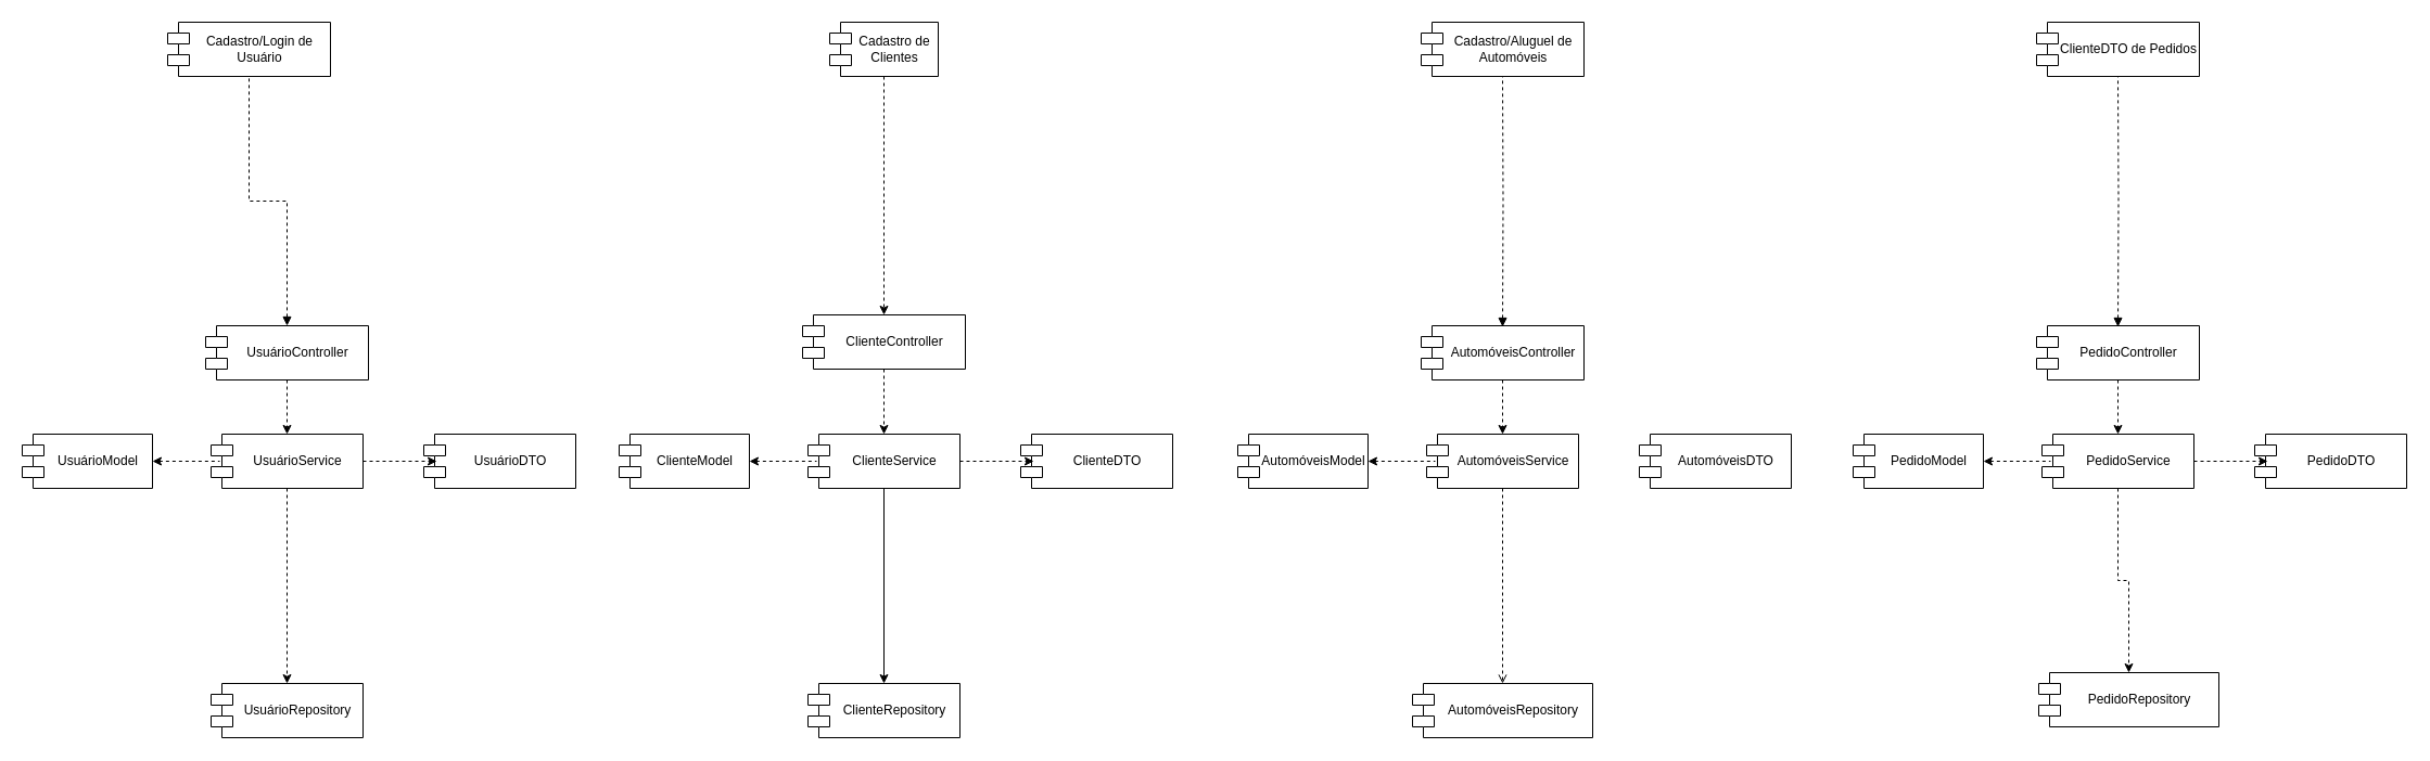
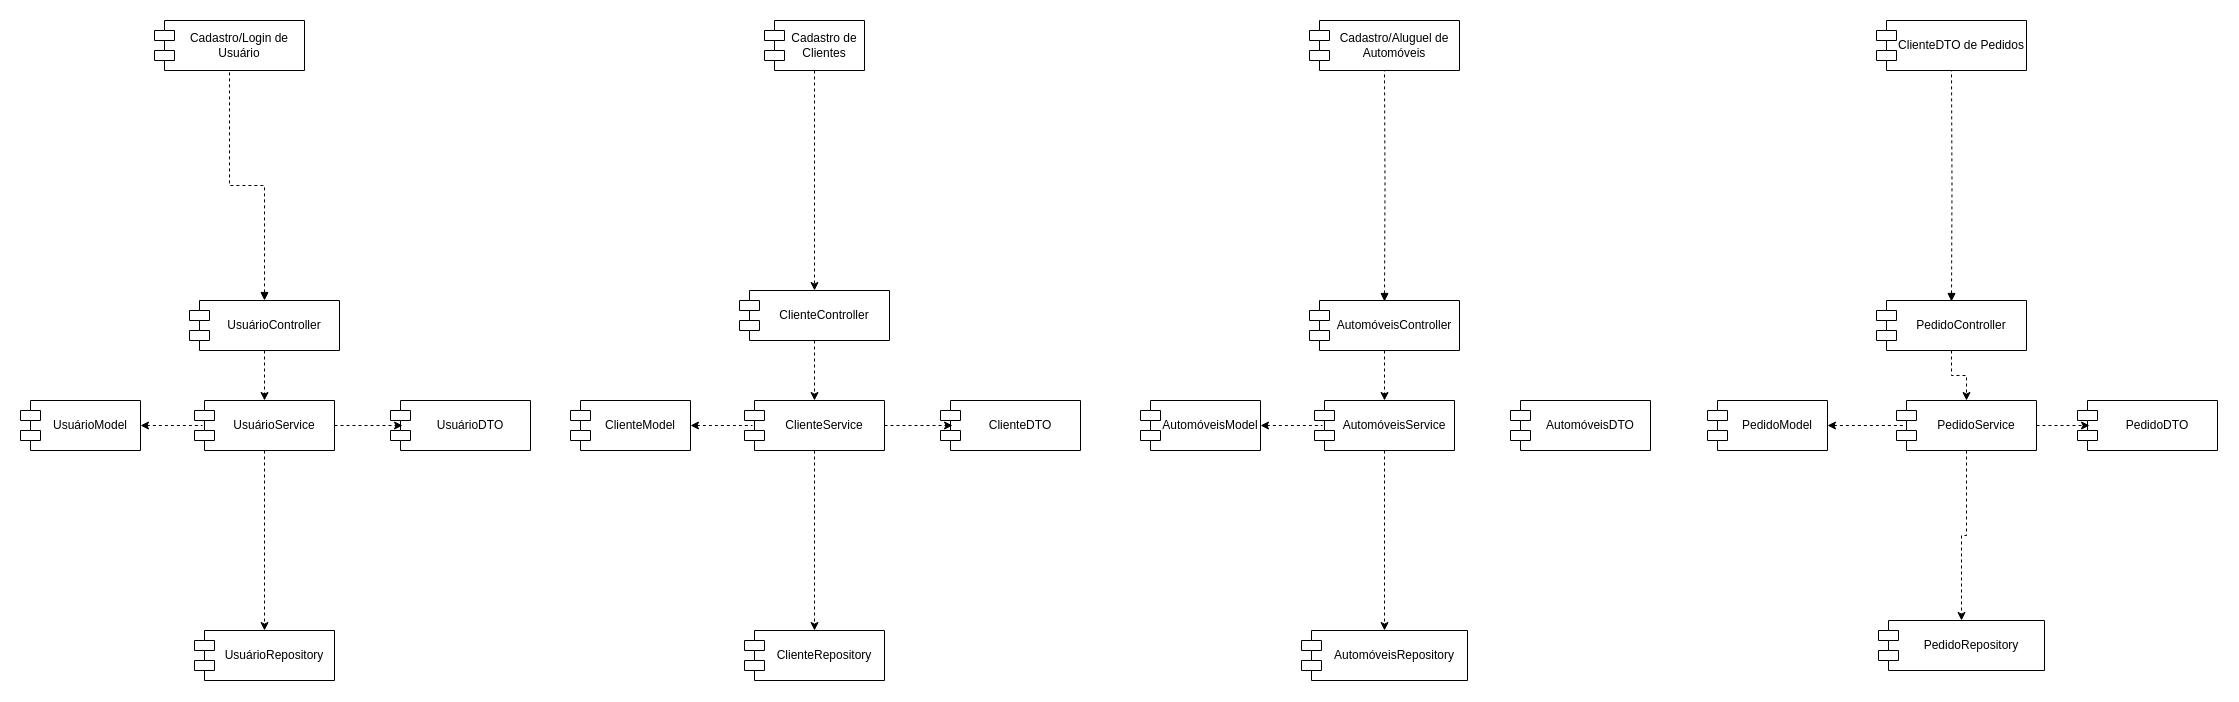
  <mxCell id="0" />
  <mxCell id="1" parent="0" />
  <mxCell id="2" style="edgeStyle=orthogonalEdgeStyle;rounded=0;orthogonalLoop=1;jettySize=auto;html=1;exitX=0.5;exitY=1;exitDx=0;exitDy=0;entryX=0.5;entryY=0;entryDx=0;entryDy=0;dashed=1;" parent="1" source="3" target="5" edge="1"><mxGeometry relative="1" as="geometry" /></mxCell>
  <mxCell id="3" value="ClienteController" style="shape=module;align=center;spacingLeft=20;align=center;verticalAlign=middle;whiteSpace=wrap;html=1;labelPosition=center;verticalLabelPosition=middle;" parent="1" vertex="1"><mxGeometry x="739" y="290" width="150" height="50" as="geometry" /></mxCell>
- <mxCell id="4" style="edgeStyle=orthogonalEdgeStyle;rounded=0;orthogonalLoop=1;jettySize=auto;html=1;exitX=0.5;exitY=1;exitDx=0;exitDy=0;dashed=0;entryX=0.5;entryY=0;entryDx=0;entryDy=0;" parent="1" source="5" target="8" edge="1"><mxGeometry relative="1" as="geometry"><Array as="points" /></mxGeometry></mxCell>
+ <mxCell id="4" style="edgeStyle=orthogonalEdgeStyle;rounded=0;orthogonalLoop=1;jettySize=auto;html=1;exitX=0.5;exitY=1;exitDx=0;exitDy=0;dashed=1;entryX=0.5;entryY=0;entryDx=0;entryDy=0;" parent="1" source="5" target="8" edge="1"><mxGeometry relative="1" as="geometry"><Array as="points" /></mxGeometry></mxCell>
  <mxCell id="5" value="ClienteService" style="shape=module;align=center;spacingLeft=20;align=center;verticalAlign=middle;whiteSpace=wrap;html=1;labelPosition=center;verticalLabelPosition=middle;" parent="1" vertex="1"><mxGeometry x="744" y="400" width="140" height="50" as="geometry" /></mxCell>
  <mxCell id="6" value="ClienteModel" style="shape=module;align=center;spacingLeft=20;align=center;verticalAlign=middle;whiteSpace=wrap;html=1;labelPosition=center;verticalLabelPosition=middle;" parent="1" vertex="1"><mxGeometry x="570" y="400" width="120" height="50" as="geometry" /></mxCell>
  <mxCell id="7" value="ClienteDTO" style="shape=module;align=center;spacingLeft=20;align=center;verticalAlign=middle;whiteSpace=wrap;html=1;labelPosition=center;verticalLabelPosition=middle;" parent="1" vertex="1"><mxGeometry x="940" y="400" width="140" height="50" as="geometry" /></mxCell>
  <mxCell id="8" value="ClienteRepository" style="shape=module;align=center;spacingLeft=20;align=center;verticalAlign=middle;whiteSpace=wrap;html=1;labelPosition=center;verticalLabelPosition=middle;" parent="1" vertex="1"><mxGeometry x="744" y="630" width="140" height="50" as="geometry" /></mxCell>
  <mxCell id="9" style="edgeStyle=orthogonalEdgeStyle;rounded=0;orthogonalLoop=1;jettySize=auto;html=1;exitX=1;exitY=0.5;exitDx=0;exitDy=0;entryX=0.086;entryY=0.5;entryDx=0;entryDy=0;entryPerimeter=0;dashed=1;" parent="1" source="5" target="7" edge="1"><mxGeometry relative="1" as="geometry" /></mxCell>
  <mxCell id="10" style="edgeStyle=orthogonalEdgeStyle;rounded=0;orthogonalLoop=1;jettySize=auto;html=1;exitX=1;exitY=0.5;exitDx=0;exitDy=0;entryX=0.057;entryY=0.5;entryDx=0;entryDy=0;entryPerimeter=0;endArrow=none;startFill=1;startArrow=classic;dashed=1;" parent="1" source="6" target="5" edge="1"><mxGeometry relative="1" as="geometry" /></mxCell>
  <mxCell id="11" style="edgeStyle=orthogonalEdgeStyle;rounded=0;orthogonalLoop=1;jettySize=auto;html=1;exitX=0.5;exitY=1;exitDx=0;exitDy=0;entryX=0.5;entryY=0;entryDx=0;entryDy=0;dashed=1;" parent="1" source="12" target="3" edge="1"><mxGeometry relative="1" as="geometry" /></mxCell>
  <mxCell id="12" value="Cadastro de Clientes" style="shape=module;align=center;spacingLeft=20;align=center;verticalAlign=middle;whiteSpace=wrap;html=1;labelPosition=center;verticalLabelPosition=middle;" parent="1" vertex="1"><mxGeometry x="764" y="20" width="100" height="50" as="geometry" /></mxCell>
  <mxCell id="13" style="edgeStyle=orthogonalEdgeStyle;rounded=0;orthogonalLoop=1;jettySize=auto;html=1;exitX=0.5;exitY=1;exitDx=0;exitDy=0;entryX=0.5;entryY=0;entryDx=0;entryDy=0;dashed=1;" parent="1" source="15" target="17" edge="1"><mxGeometry relative="1" as="geometry" /></mxCell>
  <mxCell id="14" value="" style="edgeStyle=orthogonalEdgeStyle;rounded=0;orthogonalLoop=1;jettySize=auto;html=1;endArrow=none;startFill=1;startArrow=block;dashed=1;" parent="1" source="15" target="31" edge="1"><mxGeometry relative="1" as="geometry" /></mxCell>
  <mxCell id="15" value="UsuárioController" style="shape=module;align=center;spacingLeft=20;align=center;verticalAlign=middle;whiteSpace=wrap;html=1;labelPosition=center;verticalLabelPosition=middle;" parent="1" vertex="1"><mxGeometry x="189" y="300" width="150" height="50" as="geometry" /></mxCell>
  <mxCell id="16" value="" style="edgeStyle=orthogonalEdgeStyle;rounded=0;orthogonalLoop=1;jettySize=auto;html=1;dashed=1;" parent="1" source="17" target="30" edge="1"><mxGeometry relative="1" as="geometry" /></mxCell>
  <mxCell id="17" value="UsuárioService" style="shape=module;align=center;spacingLeft=20;align=center;verticalAlign=middle;whiteSpace=wrap;html=1;labelPosition=center;verticalLabelPosition=middle;" parent="1" vertex="1"><mxGeometry x="194" y="400" width="140" height="50" as="geometry" /></mxCell>
  <mxCell id="18" value="UsuárioModel" style="shape=module;align=center;spacingLeft=20;align=center;verticalAlign=middle;whiteSpace=wrap;html=1;labelPosition=center;verticalLabelPosition=middle;" parent="1" vertex="1"><mxGeometry x="20" y="400" width="120" height="50" as="geometry" /></mxCell>
  <mxCell id="19" value="UsuárioDTO" style="shape=module;align=center;spacingLeft=20;align=center;verticalAlign=middle;whiteSpace=wrap;html=1;labelPosition=center;verticalLabelPosition=middle;" parent="1" vertex="1"><mxGeometry x="390" y="400" width="140" height="50" as="geometry" /></mxCell>
  <mxCell id="20" style="edgeStyle=orthogonalEdgeStyle;rounded=0;orthogonalLoop=1;jettySize=auto;html=1;exitX=1;exitY=0.5;exitDx=0;exitDy=0;entryX=0.086;entryY=0.5;entryDx=0;entryDy=0;entryPerimeter=0;dashed=1;" parent="1" source="17" target="19" edge="1"><mxGeometry relative="1" as="geometry" /></mxCell>
  <mxCell id="21" style="edgeStyle=orthogonalEdgeStyle;rounded=0;orthogonalLoop=1;jettySize=auto;html=1;exitX=1;exitY=0.5;exitDx=0;exitDy=0;entryX=0.057;entryY=0.5;entryDx=0;entryDy=0;entryPerimeter=0;endArrow=none;startFill=1;startArrow=classic;dashed=1;" parent="1" source="18" target="17" edge="1"><mxGeometry relative="1" as="geometry" /></mxCell>
  <mxCell id="22" style="edgeStyle=orthogonalEdgeStyle;rounded=0;orthogonalLoop=1;jettySize=auto;html=1;exitX=0.5;exitY=1;exitDx=0;exitDy=0;entryX=0.5;entryY=0;entryDx=0;entryDy=0;dashed=1;" parent="1" source="24" target="26" edge="1"><mxGeometry relative="1" as="geometry" /></mxCell>
  <mxCell id="23" value="" style="edgeStyle=orthogonalEdgeStyle;rounded=0;orthogonalLoop=1;jettySize=auto;html=1;dashed=1;startArrow=block;startFill=1;endArrow=none;entryX=0.5;entryY=1;entryDx=0;entryDy=0;" parent="1" target="32" edge="1"><mxGeometry relative="1" as="geometry"><mxPoint x="1384" y="301" as="sourcePoint" /><mxPoint x="1384" y="121" as="targetPoint" /></mxGeometry></mxCell>
  <mxCell id="24" value="AutomóveisController" style="shape=module;align=center;spacingLeft=20;align=center;verticalAlign=middle;whiteSpace=wrap;html=1;labelPosition=center;verticalLabelPosition=middle;" parent="1" vertex="1"><mxGeometry x="1309" y="300" width="150" height="50" as="geometry" /></mxCell>
- <mxCell id="25" value="" style="edgeStyle=orthogonalEdgeStyle;rounded=0;orthogonalLoop=1;jettySize=auto;html=1;dashed=1;startArrow=none;startFill=0;endArrow=open;endFill=1;" parent="1" source="26" target="33" edge="1"><mxGeometry relative="1" as="geometry" /></mxCell>
+ <mxCell id="25" value="" style="edgeStyle=orthogonalEdgeStyle;rounded=0;orthogonalLoop=1;jettySize=auto;html=1;dashed=1;startArrow=none;startFill=0;endArrow=classic;endFill=1;" parent="1" source="26" target="33" edge="1"><mxGeometry relative="1" as="geometry" /></mxCell>
  <mxCell id="26" value="AutomóveisService" style="shape=module;align=center;spacingLeft=20;align=center;verticalAlign=middle;whiteSpace=wrap;html=1;labelPosition=center;verticalLabelPosition=middle;" parent="1" vertex="1"><mxGeometry x="1314" y="400" width="140" height="50" as="geometry" /></mxCell>
  <mxCell id="27" value="AutomóveisModel" style="shape=module;align=center;spacingLeft=20;align=center;verticalAlign=middle;whiteSpace=wrap;html=1;labelPosition=center;verticalLabelPosition=middle;" parent="1" vertex="1"><mxGeometry x="1140" y="400" width="120" height="50" as="geometry" /></mxCell>
  <mxCell id="28" value="AutomóveisDTO" style="shape=module;align=center;spacingLeft=20;align=center;verticalAlign=middle;whiteSpace=wrap;html=1;labelPosition=center;verticalLabelPosition=middle;" parent="1" vertex="1"><mxGeometry x="1510" y="400" width="140" height="50" as="geometry" /></mxCell>
  <mxCell id="29" style="edgeStyle=orthogonalEdgeStyle;rounded=0;orthogonalLoop=1;jettySize=auto;html=1;exitX=1;exitY=0.5;exitDx=0;exitDy=0;entryX=0.057;entryY=0.5;entryDx=0;entryDy=0;entryPerimeter=0;endArrow=none;startFill=1;startArrow=classic;dashed=1;" parent="1" source="27" target="26" edge="1"><mxGeometry relative="1" as="geometry" /></mxCell>
  <mxCell id="30" value="&lt;div&gt;&lt;span style=&quot;background-color: transparent; color: light-dark(rgb(0, 0, 0), rgb(255, 255, 255));&quot;&gt;UsuárioRepository&lt;/span&gt;&lt;/div&gt;" style="shape=module;align=center;spacingLeft=20;align=center;verticalAlign=middle;whiteSpace=wrap;html=1;labelPosition=center;verticalLabelPosition=middle;" parent="1" vertex="1"><mxGeometry x="194" y="630" width="140" height="50" as="geometry" /></mxCell>
  <mxCell id="31" value="Cadastro/Login de Usuário" style="shape=module;align=center;spacingLeft=20;align=center;verticalAlign=middle;whiteSpace=wrap;html=1;labelPosition=center;verticalLabelPosition=middle;" parent="1" vertex="1"><mxGeometry x="154" y="20" width="150" height="50" as="geometry" /></mxCell>
  <mxCell id="32" value="Cadastro/Aluguel de Automóveis" style="shape=module;align=center;spacingLeft=20;align=center;verticalAlign=middle;whiteSpace=wrap;html=1;labelPosition=center;verticalLabelPosition=middle;" parent="1" vertex="1"><mxGeometry x="1309" y="20" width="150" height="50" as="geometry" /></mxCell>
  <mxCell id="33" value="AutomóveisRepository" style="shape=module;align=center;spacingLeft=20;align=center;verticalAlign=middle;whiteSpace=wrap;html=1;labelPosition=center;verticalLabelPosition=middle;" parent="1" vertex="1"><mxGeometry x="1301" y="630" width="166" height="50" as="geometry" /></mxCell>
  <mxCell id="34" style="edgeStyle=orthogonalEdgeStyle;rounded=0;orthogonalLoop=1;jettySize=auto;html=1;exitX=0.5;exitY=1;exitDx=0;exitDy=0;entryX=0.5;entryY=0;entryDx=0;entryDy=0;dashed=1;" edge="1" parent="1" source="36" target="38"><mxGeometry relative="1" as="geometry" /></mxCell>
  <mxCell id="35" value="" style="edgeStyle=orthogonalEdgeStyle;rounded=0;orthogonalLoop=1;jettySize=auto;html=1;dashed=1;startArrow=block;startFill=1;endArrow=none;entryX=0.5;entryY=1;entryDx=0;entryDy=0;" edge="1" parent="1" target="43"><mxGeometry relative="1" as="geometry"><mxPoint x="1951" y="301" as="sourcePoint" /><mxPoint x="1951" y="121" as="targetPoint" /></mxGeometry></mxCell>
  <mxCell id="36" value="PedidoController" style="shape=module;align=center;spacingLeft=20;align=center;verticalAlign=middle;whiteSpace=wrap;html=1;labelPosition=center;verticalLabelPosition=middle;" vertex="1" parent="1"><mxGeometry x="1876" y="300" width="150" height="50" as="geometry" /></mxCell>
  <mxCell id="37" value="" style="edgeStyle=orthogonalEdgeStyle;rounded=0;orthogonalLoop=1;jettySize=auto;html=1;dashed=1;startArrow=none;startFill=0;endArrow=classic;endFill=1;" edge="1" parent="1" source="38" target="44"><mxGeometry relative="1" as="geometry" /></mxCell>
- <mxCell id="38" value="PedidoService" style="shape=module;align=center;spacingLeft=20;align=center;verticalAlign=middle;whiteSpace=wrap;html=1;labelPosition=center;verticalLabelPosition=middle;" vertex="1" parent="1"><mxGeometry x="1881" y="400" width="140" height="50" as="geometry" /></mxCell>
+ <mxCell id="38" value="PedidoService" style="shape=module;align=center;spacingLeft=20;align=center;verticalAlign=middle;whiteSpace=wrap;html=1;labelPosition=center;verticalLabelPosition=middle;" vertex="1" parent="1"><mxGeometry x="1896" y="400" width="140" height="50" as="geometry" /></mxCell>
  <mxCell id="39" value="PedidoModel" style="shape=module;align=center;spacingLeft=20;align=center;verticalAlign=middle;whiteSpace=wrap;html=1;labelPosition=center;verticalLabelPosition=middle;" vertex="1" parent="1"><mxGeometry x="1707" y="400" width="120" height="50" as="geometry" /></mxCell>
  <mxCell id="40" value="PedidoDTO" style="shape=module;align=center;spacingLeft=20;align=center;verticalAlign=middle;whiteSpace=wrap;html=1;labelPosition=center;verticalLabelPosition=middle;" vertex="1" parent="1"><mxGeometry x="2077" y="400" width="140" height="50" as="geometry" /></mxCell>
  <mxCell id="41" style="edgeStyle=orthogonalEdgeStyle;rounded=0;orthogonalLoop=1;jettySize=auto;html=1;exitX=1;exitY=0.5;exitDx=0;exitDy=0;entryX=0.086;entryY=0.5;entryDx=0;entryDy=0;entryPerimeter=0;dashed=1;" edge="1" parent="1" source="38" target="40"><mxGeometry relative="1" as="geometry" /></mxCell>
  <mxCell id="42" style="edgeStyle=orthogonalEdgeStyle;rounded=0;orthogonalLoop=1;jettySize=auto;html=1;exitX=1;exitY=0.5;exitDx=0;exitDy=0;entryX=0.057;entryY=0.5;entryDx=0;entryDy=0;entryPerimeter=0;endArrow=none;startFill=1;startArrow=classic;dashed=1;" edge="1" parent="1" source="39" target="38"><mxGeometry relative="1" as="geometry" /></mxCell>
  <mxCell id="43" value="ClienteDTO de Pedidos" style="shape=module;align=center;spacingLeft=20;align=center;verticalAlign=middle;whiteSpace=wrap;html=1;labelPosition=center;verticalLabelPosition=middle;" vertex="1" parent="1"><mxGeometry x="1876" y="20" width="150" height="50" as="geometry" /></mxCell>
  <mxCell id="44" value="PedidoRepository" style="shape=module;align=center;spacingLeft=20;align=center;verticalAlign=middle;whiteSpace=wrap;html=1;labelPosition=center;verticalLabelPosition=middle;" vertex="1" parent="1"><mxGeometry x="1878" y="620" width="166" height="50" as="geometry" /></mxCell>
